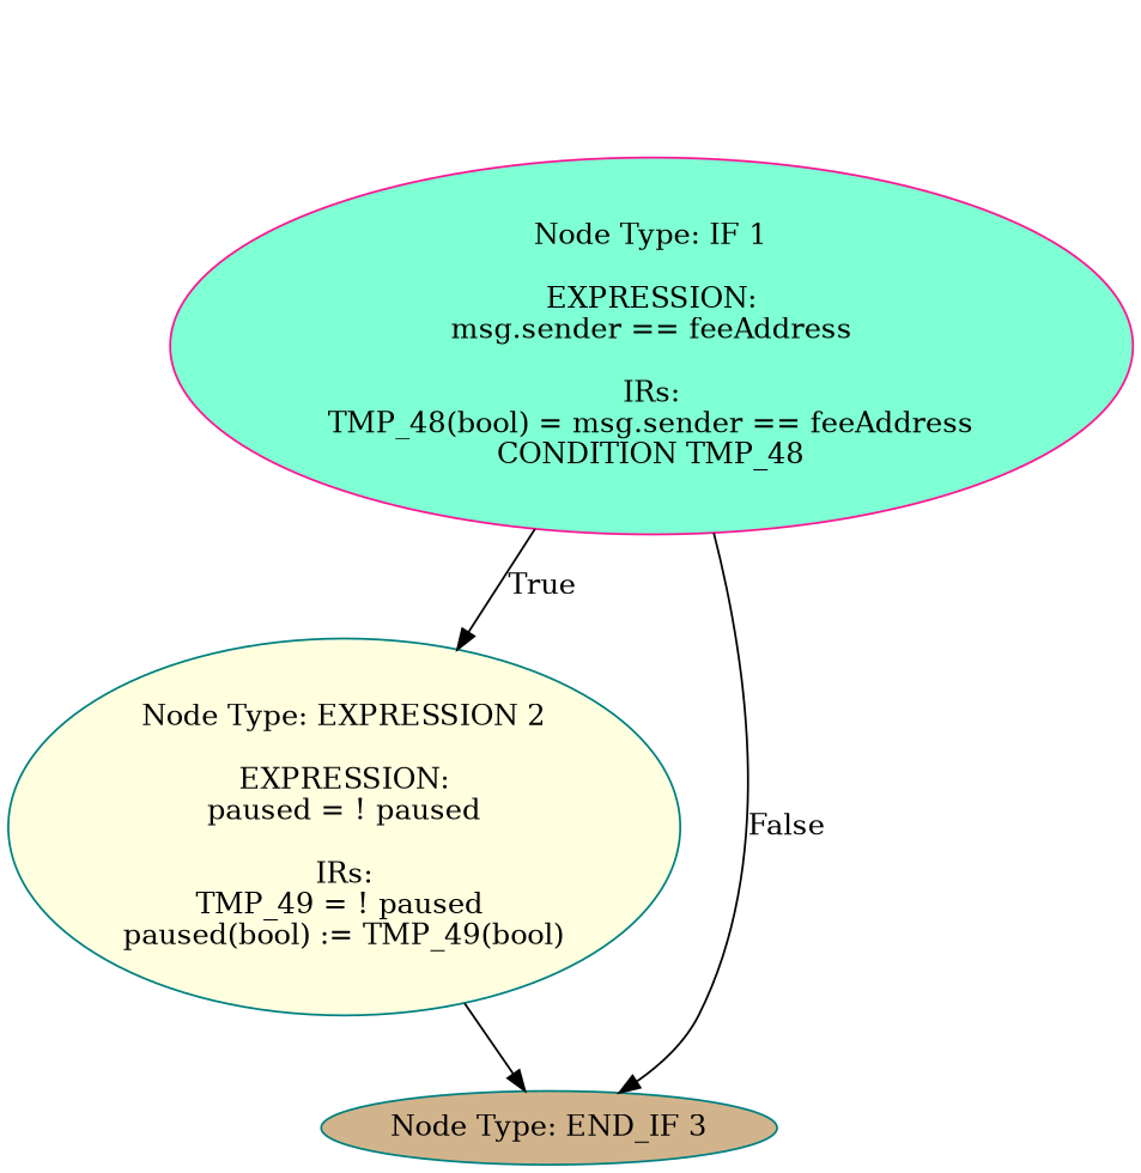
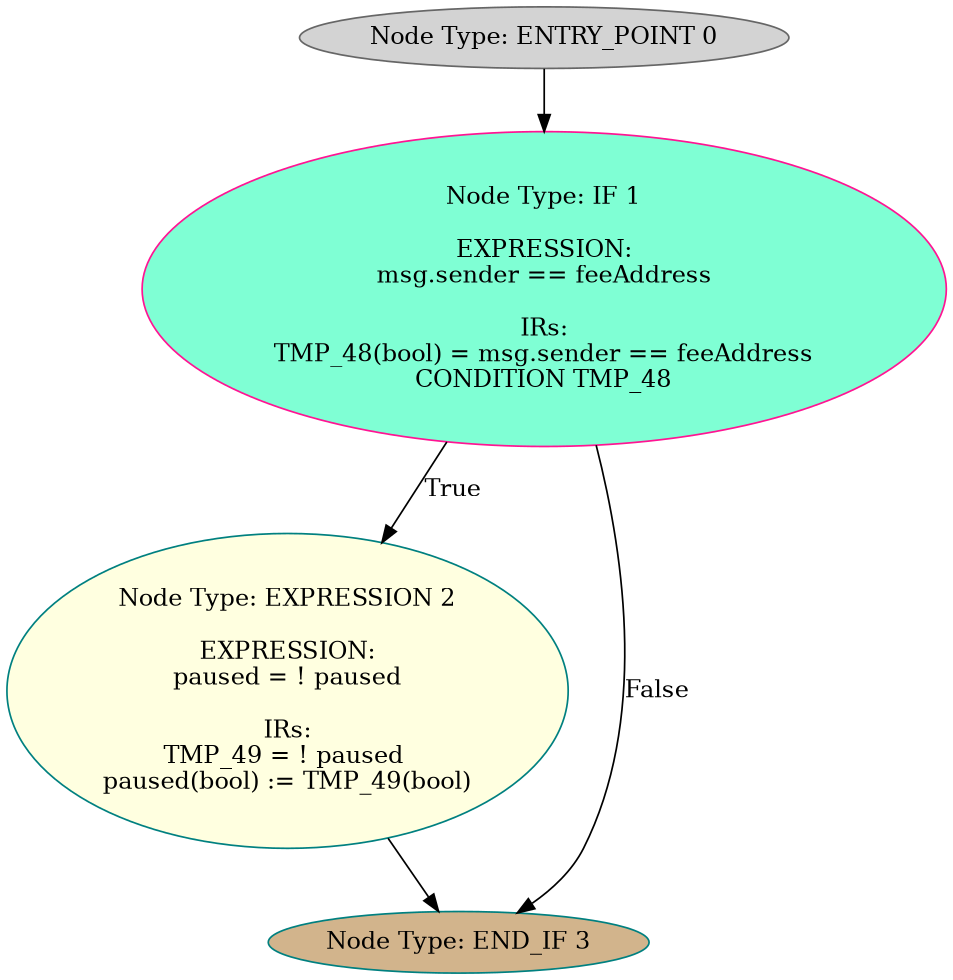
  digraph {
    node [style=filled color=teal]
+   n1 [label="Node Type: ENTRY_POINT 0\n" fillcolor=lightgrey color=gray40]
    n2 [label="Node Type: IF 1\n\nEXPRESSION:\nmsg.sender == feeAddress\n\nIRs:\nTMP_48(bool) = msg.sender == feeAddress\nCONDITION TMP_48" fillcolor=aquamarine color=deeppink]
    n3 [label="Node Type: EXPRESSION 2\n\nEXPRESSION:\npaused = ! paused\n\nIRs:\nTMP_49 = ! paused \npaused(bool) := TMP_49(bool)" fillcolor=lightyellow]
    n4 [label="Node Type: END_IF 3\n" fillcolor=tan]
+   n1 -> n2
    n2 -> n3 [label=True]
    n2 -> n4 [label=False]
    n3 -> n4
  }
